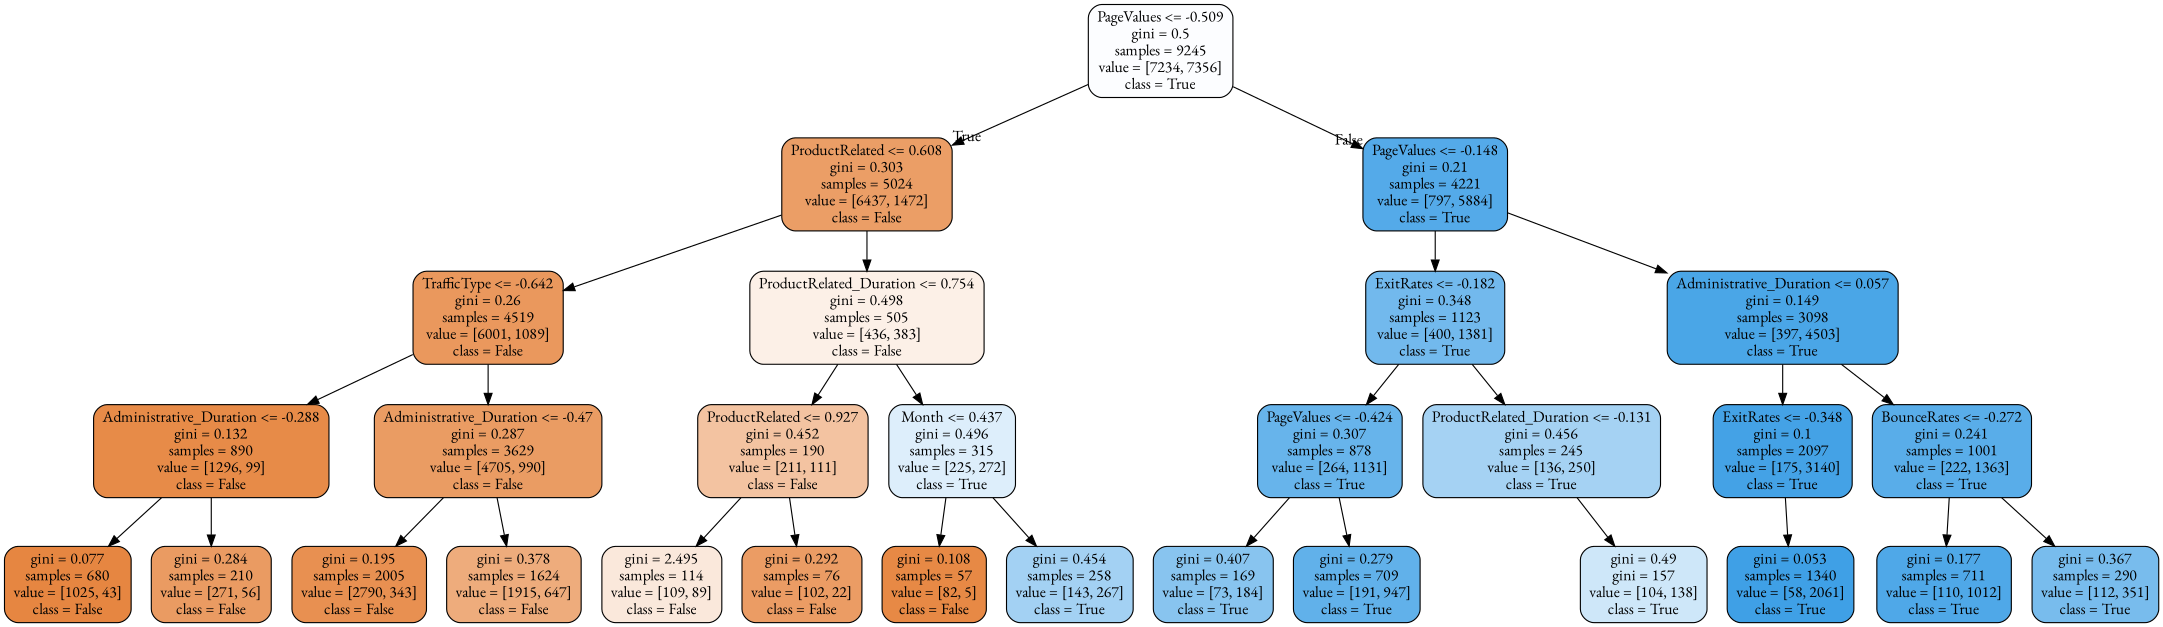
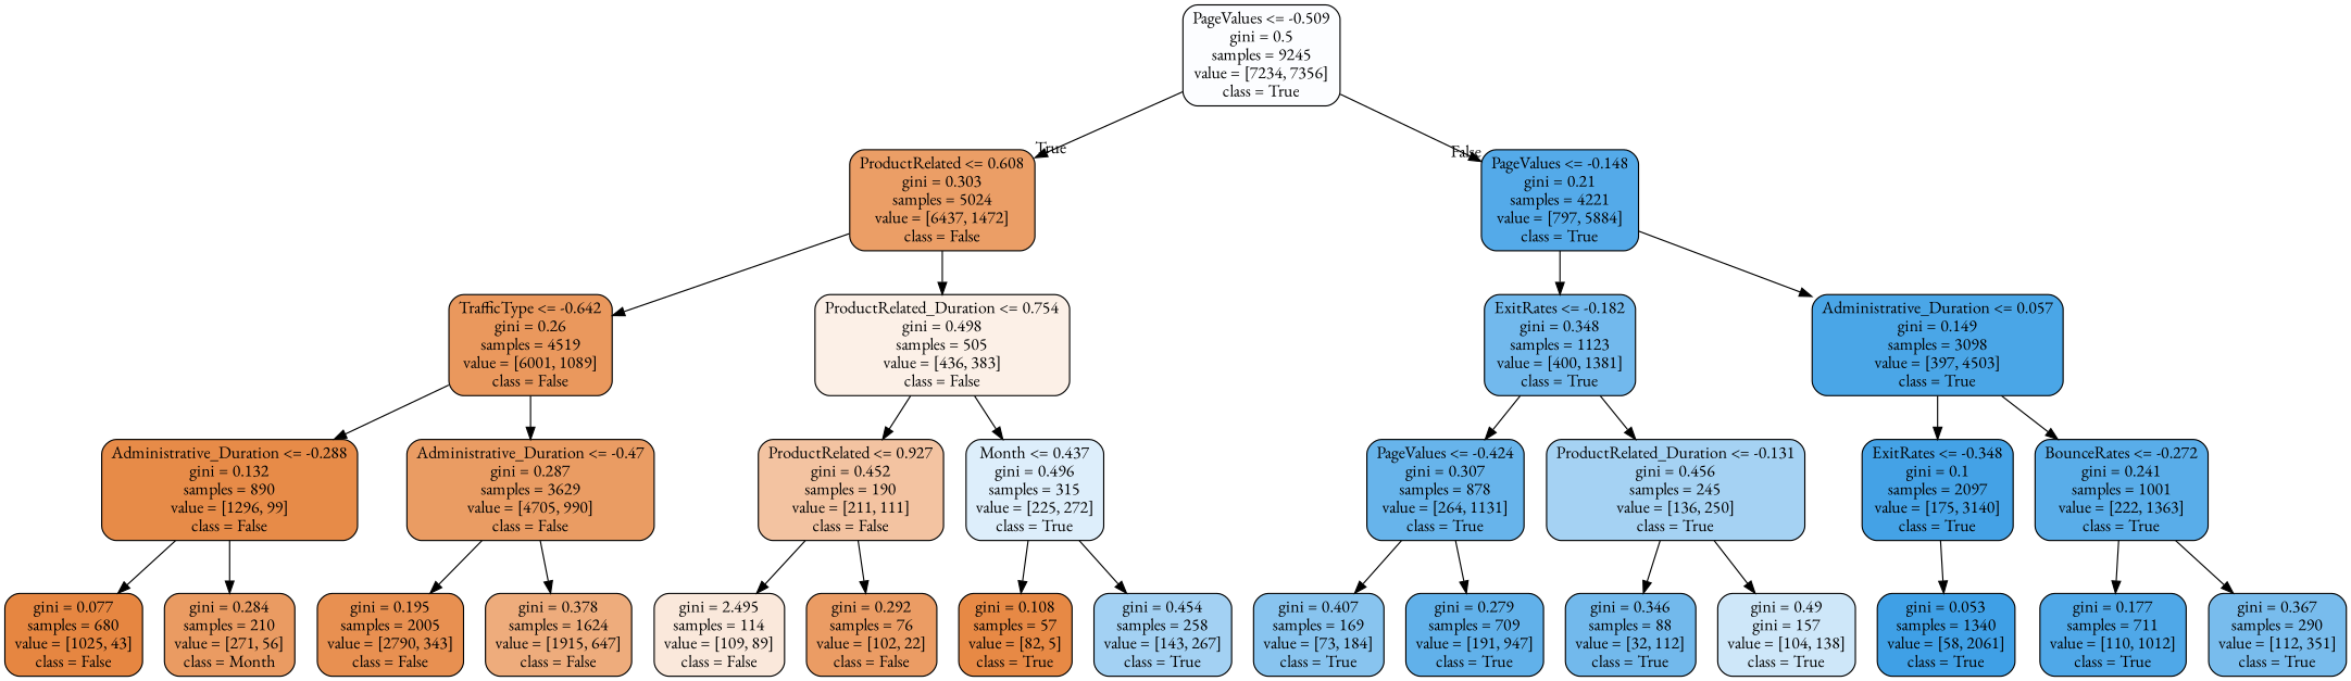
  digraph {
    fontname="EB Garamond"
    ranksep=equally
    splines=polyline
    node [color=black fontname="EB Garamond" shape=box style="filled, rounded"]
    edge [fontname="EB Garamond"]
    n1 [fillcolor="#fcfdff" label="PageValues <= -0.509\ngini = 0.5\nsamples = 9245\nvalue = [7234, 7356]\nclass = True"]
    n2 [fillcolor="#eb9e66" label="ProductRelated <= 0.608\ngini = 0.303\nsamples = 5024\nvalue = [6437, 1472]\nclass = False"]
    n3 [fillcolor="#54aae9" label="PageValues <= -0.148\ngini = 0.21\nsamples = 4221\nvalue = [797, 5884]\nclass = True"]
    n4 [fillcolor="#ea985d" label="TrafficType <= -0.642\ngini = 0.26\nsamples = 4519\nvalue = [6001, 1089]\nclass = False"]
    n5 [fillcolor="#fcf0e7" label="ProductRelated_Duration <= 0.754\ngini = 0.498\nsamples = 505\nvalue = [436, 383]\nclass = False"]
    n6 [fillcolor="#72b9ed" label="ExitRates <= -0.182\ngini = 0.348\nsamples = 1123\nvalue = [400, 1381]\nclass = True"]
    n7 [fillcolor="#4aa6e7" label="Administrative_Duration <= 0.057\ngini = 0.149\nsamples = 3098\nvalue = [397, 4503]\nclass = True"]
    n8 [fillcolor="#e78b48" label="Administrative_Duration <= -0.288\ngini = 0.132\nsamples = 890\nvalue = [1296, 99]\nclass = False"]
    n9 [fillcolor="#ea9c63" label="Administrative_Duration <= -0.47\ngini = 0.287\nsamples = 3629\nvalue = [4705, 990]\nclass = False"]
    n10 [fillcolor="#f3c3a1" label="ProductRelated <= 0.927\ngini = 0.452\nsamples = 190\nvalue = [211, 111]\nclass = False"]
    n11 [fillcolor="#ddeefb" label="Month <= 0.437\ngini = 0.496\nsamples = 315\nvalue = [225, 272]\nclass = True"]
    n12 [fillcolor="#67b4eb" label="PageValues <= -0.424\ngini = 0.307\nsamples = 878\nvalue = [264, 1131]\nclass = True"]
    n13 [fillcolor="#a5d2f3" label="ProductRelated_Duration <= -0.131\ngini = 0.456\nsamples = 245\nvalue = [136, 250]\nclass = True"]
    n14 [fillcolor="#44a2e6" label="ExitRates <= -0.348\ngini = 0.1\nsamples = 2097\nvalue = [175, 3140]\nclass = True"]
    n15 [fillcolor="#59ade9" label="BounceRates <= -0.272\ngini = 0.241\nsamples = 1001\nvalue = [222, 1363]\nclass = True"]
    n16 [fillcolor="#e68641" label="gini = 0.077\nsamples = 680\nvalue = [1025, 43]\nclass = False"]
-   n17 [fillcolor="#ea9b62" label="gini = 0.284\nsamples = 210\nvalue = [271, 56]\nclass = False"]
+   n17 [fillcolor="#ea9b62" label="gini = 0.284\nsamples = 210\nvalue = [271, 56]\nclass = Month"]
    n18 [fillcolor="#e89051" label="gini = 0.195\nsamples = 2005\nvalue = [2790, 343]\nclass = False"]
    n19 [fillcolor="#eeac7c" label="gini = 0.378\nsamples = 1624\nvalue = [1915, 647]\nclass = False"]
    n20 [fillcolor="#fae8db" label="gini = 2.495\nsamples = 114\nvalue = [109, 89]\nclass = False"]
    n21 [fillcolor="#eb9c64" label="gini = 0.292\nsamples = 76\nvalue = [102, 22]\nclass = False"]
-   n22 [fillcolor="#e78945" label="gini = 0.108\nsamples = 57\nvalue = [82, 5]\nclass = False"]
+   n22 [fillcolor="#e78945" label="gini = 0.108\nsamples = 57\nvalue = [82, 5]\nclass = True"]
    n23 [fillcolor="#a3d1f3" label="gini = 0.454\nsamples = 258\nvalue = [143, 267]\nclass = True"]
    n24 [fillcolor="#88c4ef" label="gini = 0.407\nsamples = 169\nvalue = [73, 184]\nclass = True"]
    n25 [fillcolor="#61b1ea" label="gini = 0.279\nsamples = 709\nvalue = [191, 947]\nclass = True"]
+   n26 [fillcolor="#72b9ec" label="gini = 0.346\nsamples = 88\nvalue = [32, 112]\nclass = True"]
    n27 [fillcolor="#cee7f9" label="gini = 0.49\ngini = 157\nvalue = [104, 138]\nclass = True"]
    n28 [fillcolor="#3fa0e6" label="gini = 0.053\nsamples = 1340\nvalue = [58, 2061]\nclass = True"]
    n29 [fillcolor="#4fa8e8" label="gini = 0.177\nsamples = 711\nvalue = [110, 1012]\nclass = True"]
    n30 [fillcolor="#78bced" label="gini = 0.367\nsamples = 290\nvalue = [112, 351]\nclass = True"]
    subgraph sub_1 {
      rank=same
      n1
    }
    subgraph sub_2 {
      rank=same
      n2
      n3
    }
    subgraph sub_3 {
      rank=same
      n4
      n5
      n6
      n7
    }
    subgraph sub_4 {
      rank=same
      n8
      n9
      n10
      n11
      n12
      n13
      n14
      n15
    }
    subgraph sub_5 {
      rank=same
      n16
      n17
      n18
      n19
      n20
      n21
      n22
      n23
      n24
      n25
+     n26
      n27
      n28
      n29
      n30
    }
    n1 -> n2 [headlabel=True labelangle=45 labeldistance=2.5]
    n1 -> n3 [headlabel=False labelangle=-45 labeldistance=2.5]
    n2 -> n4
    n2 -> n5
    n3 -> n6
    n3 -> n7
    n4 -> n8
    n4 -> n9
    n5 -> n10
    n5 -> n11
    n6 -> n12
    n6 -> n13
    n7 -> n14
    n7 -> n15
    n8 -> n16
    n8 -> n17
    n9 -> n18
    n9 -> n19
    n10 -> n20
    n10 -> n21
    n11 -> n22
    n11 -> n23
    n12 -> n24
    n12 -> n25
+   n13 -> n26
    n13 -> n27
    n14 -> n28
    n15 -> n29
    n15 -> n30
  }
